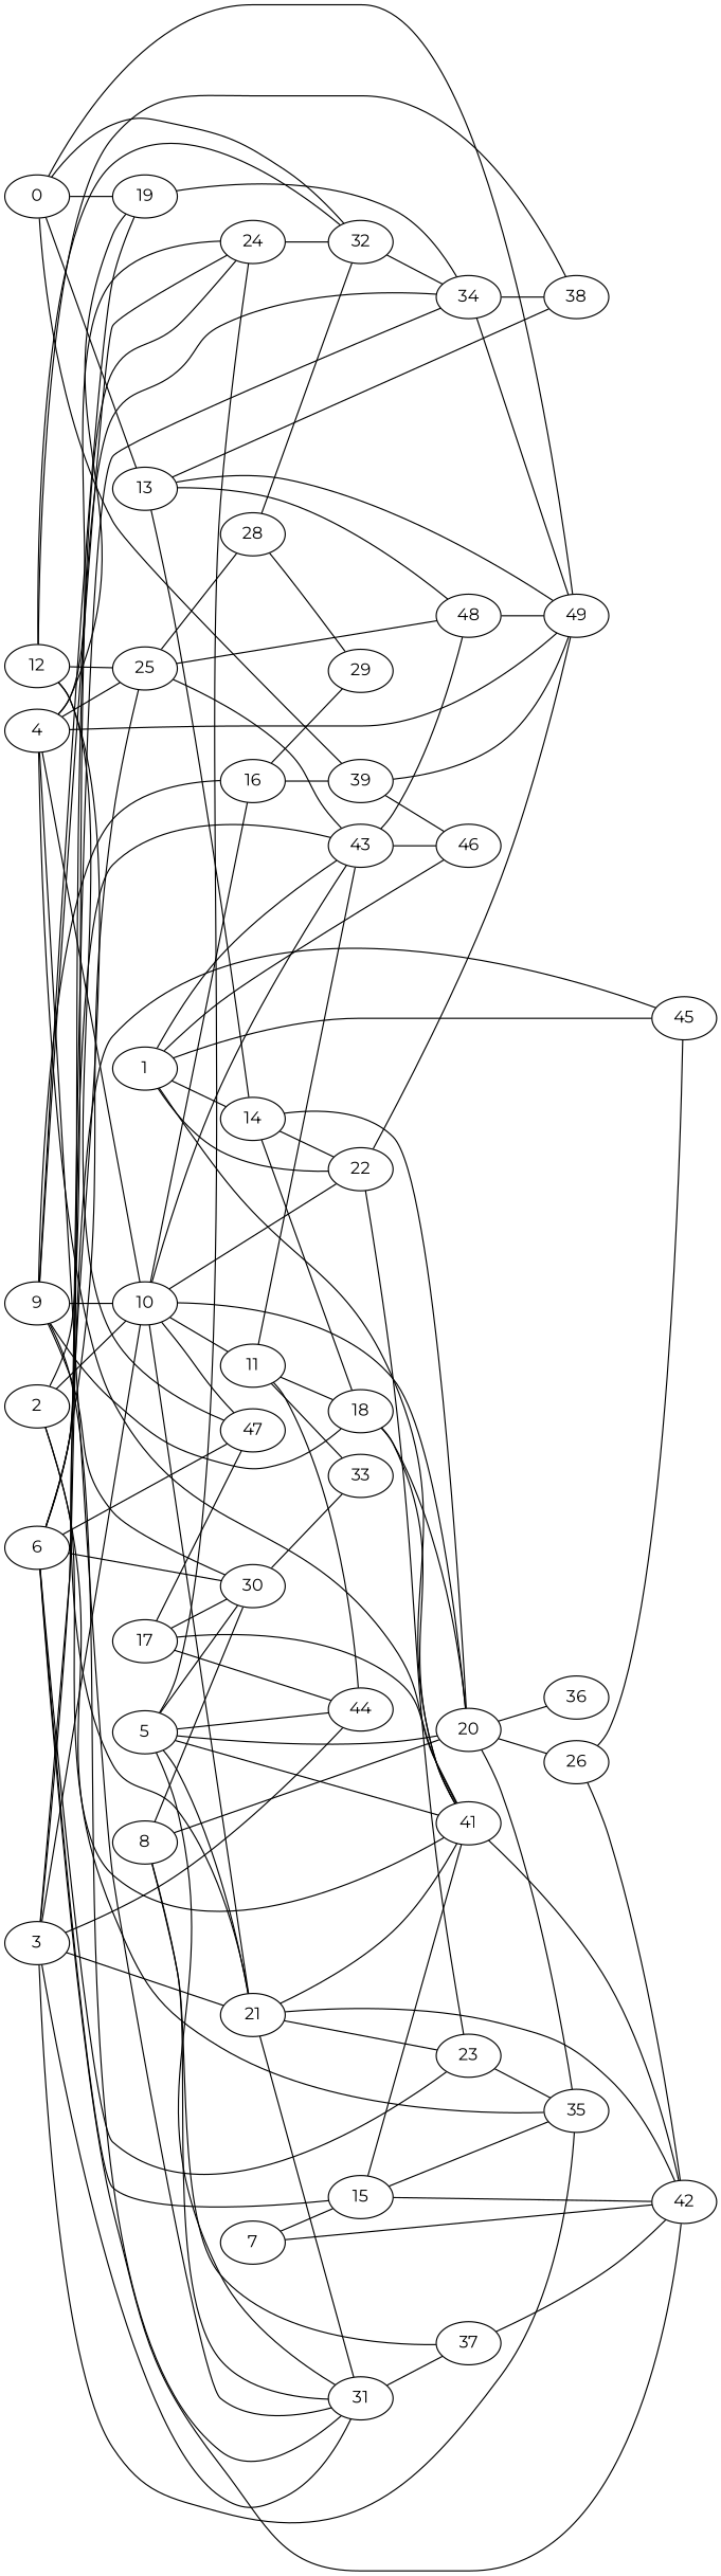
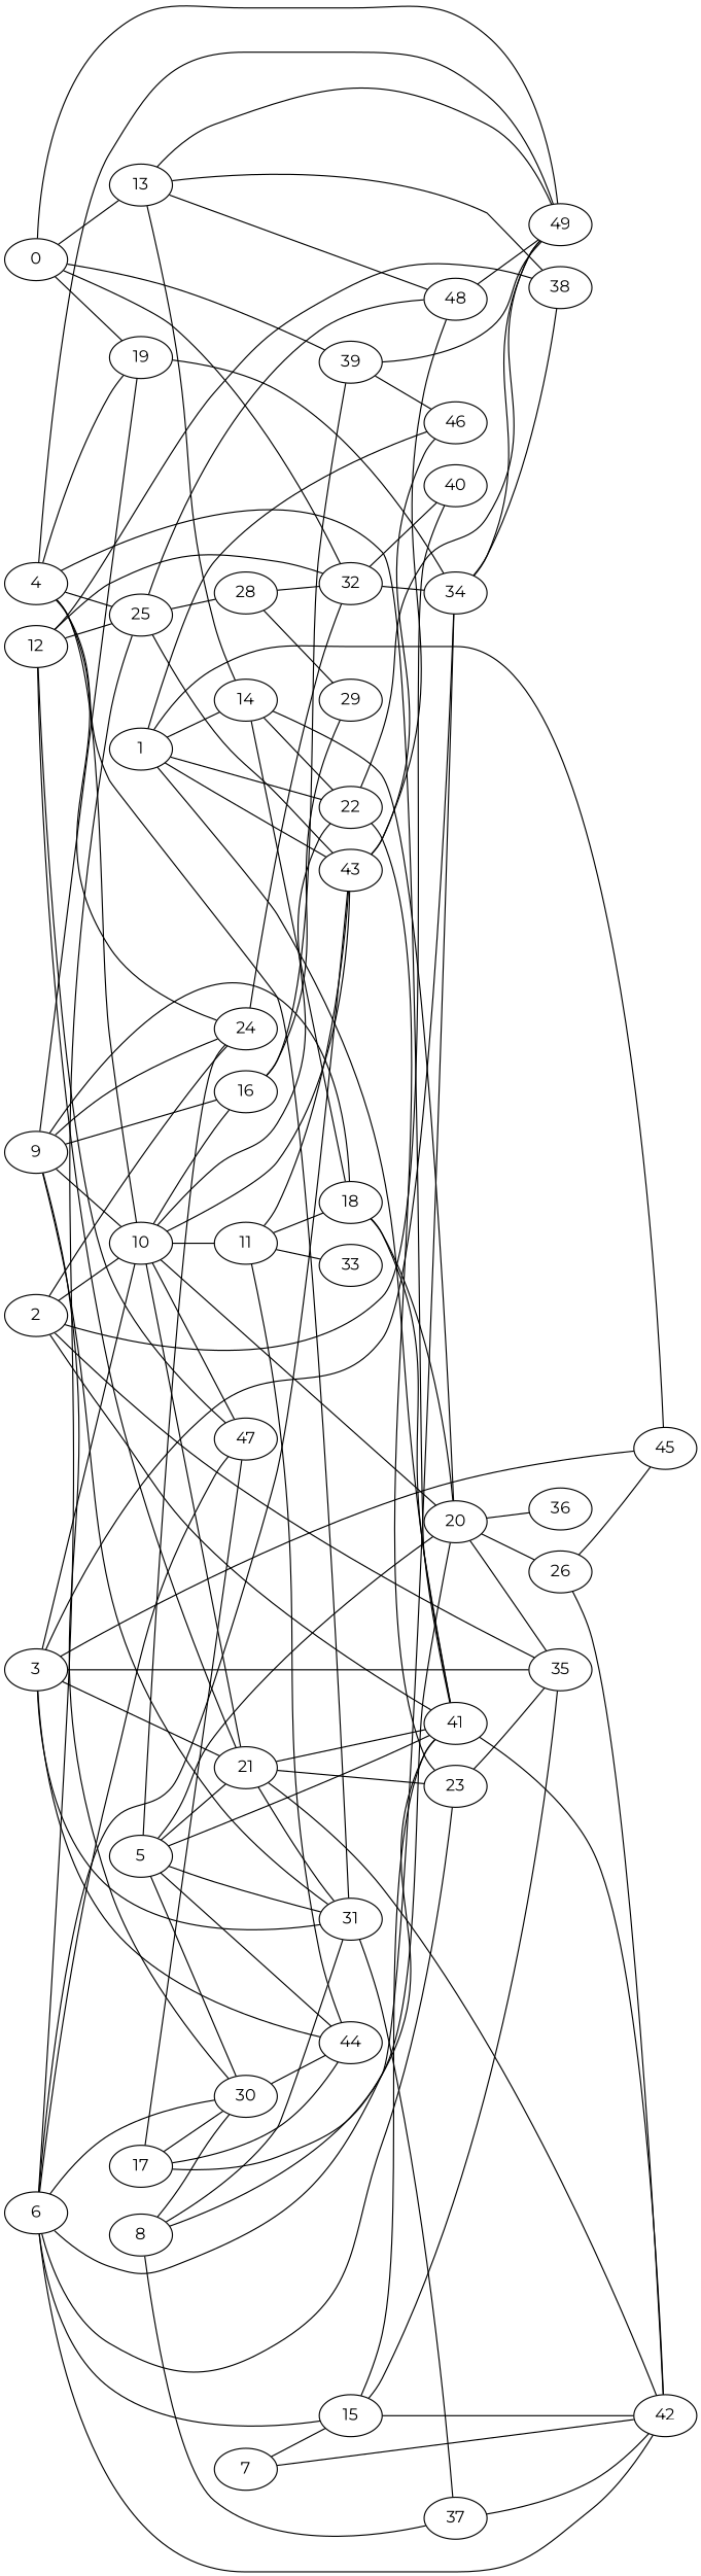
  graph {
    fontname=Montserrat
    rankdir=LR
    node [fontname=Montserrat]
    edge [fontname=Montserrat]
    0
    13
    19
    32
    39
    49
    14
    38
    48
    34
+   40
    46
    22
    20
    18
    1
    41
    43
    45
    23
    42
    35
    26
    36
    2
    10
    24
    21
    47
    16
    11
    31
    37
    29
    44
    33
    3
    4
    25
    28
    5
    30
    6
    15
    7
    8
    9
    12
    17
    0 -- 13
    0 -- 19
    0 -- 32
    0 -- 39
    0 -- 49
    13 -- 49
    13 -- 14
    13 -- 38
    13 -- 48
    19 -- 34
    32 -- 34
+   32 -- 40
    39 -- 49
    39 -- 46
    14 -- 22
    14 -- 20
    14 -- 18
    48 -- 49
    34 -- 49
    34 -- 38
    22 -- 49
    22 -- 23
    20 -- 35
    20 -- 26
    20 -- 36
    18 -- 20
    18 -- 41
    1 -- 14
    1 -- 46
    1 -- 22
    1 -- 41
    1 -- 43
    1 -- 45
    41 -- 42
    43 -- 48
    43 -- 46
    23 -- 35
    26 -- 45
    26 -- 42
+   2 -- 40
    2 -- 41
    2 -- 35
    2 -- 10
    2 -- 24
    10 -- 22
    10 -- 20
    10 -- 43
    10 -- 21
    10 -- 47
    10 -- 16
    10 -- 11
    24 -- 32
    21 -- 41
    21 -- 23
    21 -- 42
    21 -- 31
    16 -- 39
    16 -- 29
    11 -- 18
    11 -- 43
    11 -- 44
    11 -- 33
    31 -- 37
    37 -- 42
    3 -- 34
    3 -- 45
    3 -- 35
    3 -- 10
    3 -- 21
    3 -- 31
    3 -- 44
    4 -- 19
    4 -- 49
    4 -- 41
    4 -- 10
    4 -- 24
    4 -- 31
    4 -- 25
    25 -- 48
    25 -- 43
    25 -- 28
    28 -- 32
    28 -- 29
    5 -- 20
    5 -- 41
    5 -- 24
    5 -- 21
    5 -- 31
    5 -- 44
    5 -- 30
-   30 -- 33
+   30 -- 44
    6 -- 34
    6 -- 43
    6 -- 23
    6 -- 42
    6 -- 47
    6 -- 25
    6 -- 30
    6 -- 15
    15 -- 41
    15 -- 42
    15 -- 35
    7 -- 42
    7 -- 15
    8 -- 20
    8 -- 31
    8 -- 37
    8 -- 30
    9 -- 19
    9 -- 18
    9 -- 10
    9 -- 24
    9 -- 16
    9 -- 31
    9 -- 30
    12 -- 32
    12 -- 38
    12 -- 21
    12 -- 47
    12 -- 25
    17 -- 41
    17 -- 47
    17 -- 44
    17 -- 30
  }
